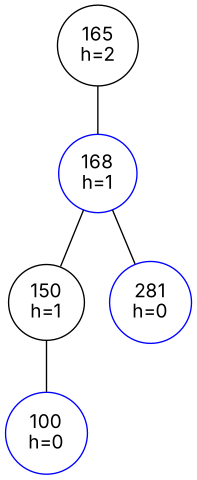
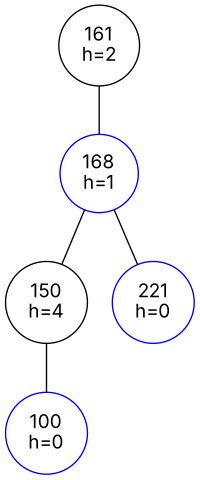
  graph {
    fontname=Inter
    node [fontname=Inter shape=circle color=blue]
    edge [fontname=Inter]
-   n1 [label="165\nh=2" color=""]
+   n1 [label="161\nh=2" color=""]
    n2 [label="168\nh=1"]
-   n3 [label="150\nh=1" color=""]
+   n3 [label="150\nh=4" color=""]
    n4 [label="100\nh=0"]
-   n5 [label="281\nh=0"]
+   n5 [label="221\nh=0"]
    n1 -- n2
    n2 -- n3
    n2 -- n5
    n3 -- n4
  }
